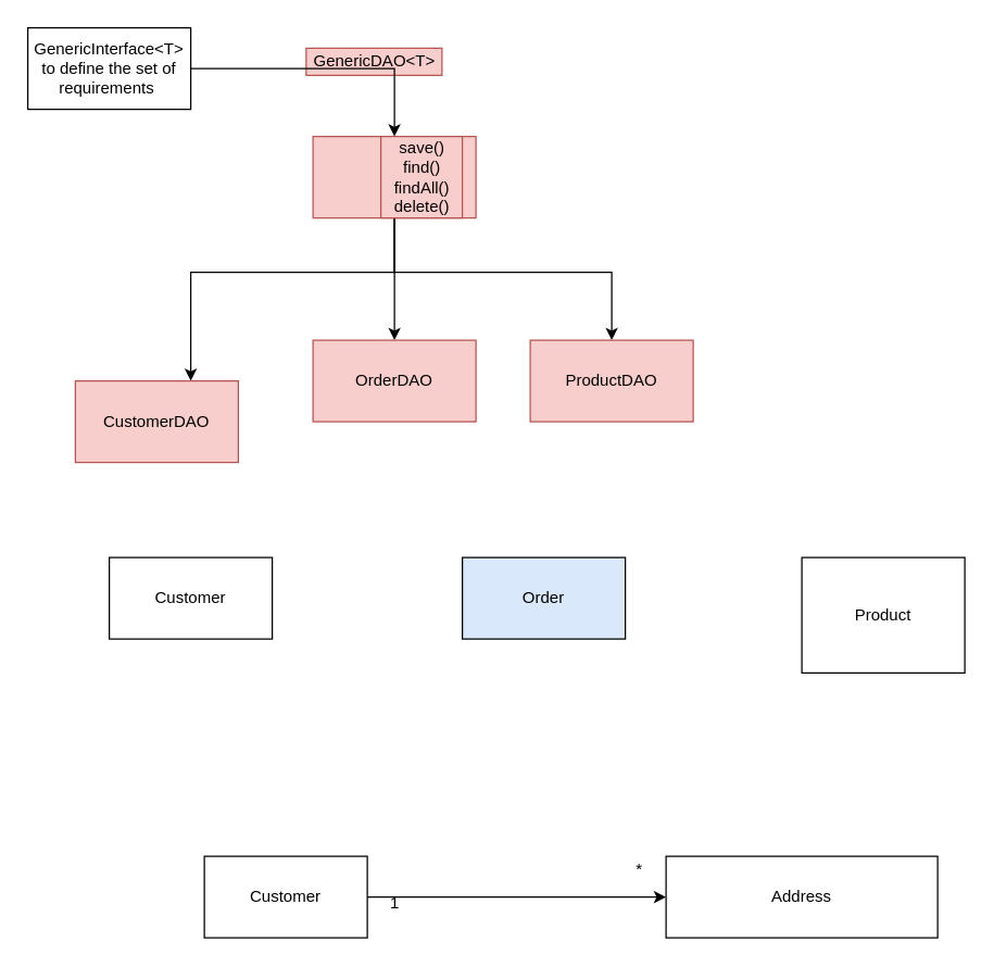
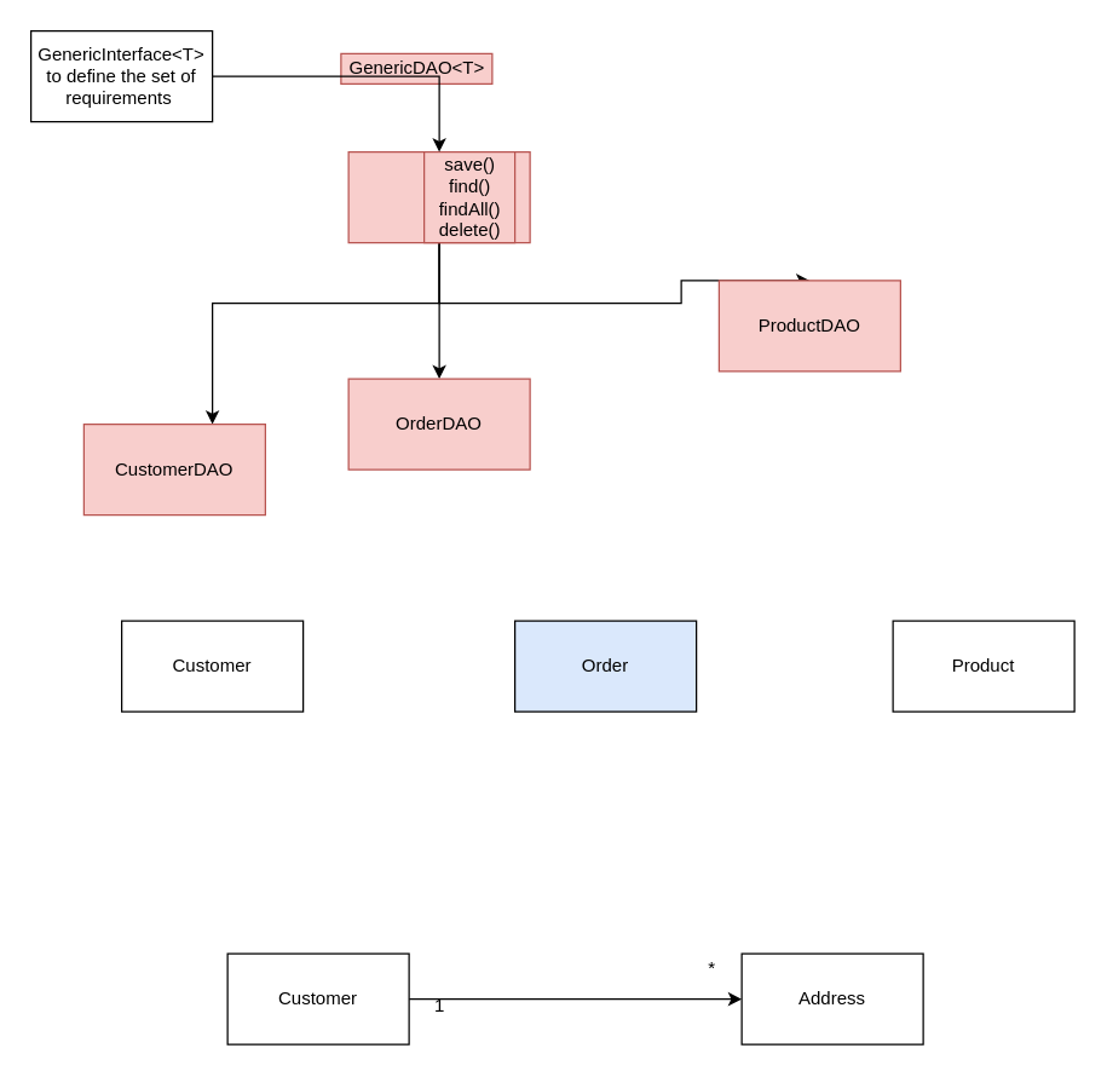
  <mxCell id="0" />
  <mxCell id="1" parent="0" />
  <mxCell id="2" style="edgeStyle=orthogonalEdgeStyle;rounded=0;orthogonalLoop=1;jettySize=auto;html=1;" parent="1" source="5" target="9" edge="1"><mxGeometry relative="1" as="geometry"><Array as="points"><mxPoint x="290" y="200" /><mxPoint x="140" y="200" /></Array></mxGeometry></mxCell>
  <mxCell id="3" style="edgeStyle=orthogonalEdgeStyle;rounded=0;orthogonalLoop=1;jettySize=auto;html=1;entryX=0.5;entryY=0;entryDx=0;entryDy=0;" parent="1" source="5" target="10" edge="1"><mxGeometry relative="1" as="geometry" /></mxCell>
  <mxCell id="4" style="edgeStyle=orthogonalEdgeStyle;rounded=0;orthogonalLoop=1;jettySize=auto;html=1;entryX=0.5;entryY=0;entryDx=0;entryDy=0;" parent="1" source="5" target="11" edge="1"><mxGeometry relative="1" as="geometry"><Array as="points"><mxPoint x="290" y="200" /><mxPoint x="450" y="200" /></Array></mxGeometry></mxCell>
  <mxCell id="5" value="" style="rounded=0;whiteSpace=wrap;html=1;fillColor=#f8cecc;strokeColor=#b85450;" parent="1" vertex="1"><mxGeometry x="230" y="100" width="120" height="60" as="geometry" /></mxCell>
  <mxCell id="6" value="Customer" style="rounded=0;whiteSpace=wrap;html=1;" parent="1" vertex="1"><mxGeometry x="80" y="410" width="120" height="60" as="geometry" /></mxCell>
  <mxCell id="7" value="Order" style="rounded=0;whiteSpace=wrap;html=1;fillColor=#dae8fc;" parent="1" vertex="1"><mxGeometry x="340" y="410" width="120" height="60" as="geometry" /></mxCell>
- <mxCell id="8" value="Product" style="rounded=0;whiteSpace=wrap;html=1;" parent="1" vertex="1"><mxGeometry x="590" y="410" width="120" height="85" as="geometry" /></mxCell>
+ <mxCell id="8" value="Product" style="rounded=0;whiteSpace=wrap;html=1;" parent="1" vertex="1"><mxGeometry x="590" y="410" width="120" height="60" as="geometry" /></mxCell>
  <mxCell id="9" value="CustomerDAO" style="rounded=0;whiteSpace=wrap;html=1;fillColor=#f8cecc;strokeColor=#b85450;" parent="1" vertex="1"><mxGeometry x="55" y="280" width="120" height="60" as="geometry" /></mxCell>
  <mxCell id="10" value="OrderDAO" style="rounded=0;whiteSpace=wrap;html=1;fillColor=#f8cecc;strokeColor=#b85450;" parent="1" vertex="1"><mxGeometry x="230" y="250" width="120" height="60" as="geometry" /></mxCell>
- <mxCell id="11" value="ProductDAO" style="rounded=0;whiteSpace=wrap;html=1;fillColor=#f8cecc;strokeColor=#b85450;" parent="1" vertex="1"><mxGeometry x="390" y="250" width="120" height="60" as="geometry" /></mxCell>
+ <mxCell id="11" value="ProductDAO" style="rounded=0;whiteSpace=wrap;html=1;fillColor=#f8cecc;strokeColor=#b85450;" parent="1" vertex="1"><mxGeometry x="475" y="185" width="120" height="60" as="geometry" /></mxCell>
  <mxCell id="12" value="save()&lt;br&gt;find()&lt;br&gt;findAll()&lt;br&gt;delete()" style="text;html=1;align=center;verticalAlign=middle;resizable=0;points=[];autosize=1;strokeColor=#b85450;fillColor=#f8cecc;" parent="1" vertex="1"><mxGeometry x="280" y="100" width="60" height="60" as="geometry" /></mxCell>
  <mxCell id="13" value="GenericDAO&amp;lt;T&amp;gt;" style="text;html=1;align=center;verticalAlign=middle;resizable=0;points=[];autosize=1;strokeColor=#b85450;fillColor=#f8cecc;" parent="1" vertex="1"><mxGeometry x="225" y="35" width="100" height="20" as="geometry" /></mxCell>
  <mxCell id="14" style="edgeStyle=orthogonalEdgeStyle;rounded=0;orthogonalLoop=1;jettySize=auto;html=1;" parent="1" source="15" target="5" edge="1"><mxGeometry relative="1" as="geometry" /></mxCell>
  <mxCell id="15" value="GenericInterface&amp;lt;T&amp;gt;&lt;br&gt;to define the set of requirements&amp;nbsp;" style="rounded=0;whiteSpace=wrap;html=1;" parent="1" vertex="1"><mxGeometry x="20" y="20" width="120" height="60" as="geometry" /></mxCell>
  <mxCell id="16" style="edgeStyle=orthogonalEdgeStyle;rounded=0;orthogonalLoop=1;jettySize=auto;html=1;entryX=0;entryY=0.5;entryDx=0;entryDy=0;" edge="1" parent="1" source="17" target="18"><mxGeometry relative="1" as="geometry" /></mxCell>
  <mxCell id="17" value="Customer" style="rounded=0;whiteSpace=wrap;html=1;" vertex="1" parent="1"><mxGeometry x="150" y="630" width="120" height="60" as="geometry" /></mxCell>
- <mxCell id="18" value="Address" style="rounded=0;whiteSpace=wrap;html=1;" vertex="1" parent="1"><mxGeometry x="490" y="630" width="200" height="60" as="geometry" /></mxCell>
+ <mxCell id="18" value="Address" style="rounded=0;whiteSpace=wrap;html=1;" vertex="1" parent="1"><mxGeometry x="490" y="630" width="120" height="60" as="geometry" /></mxCell>
  <mxCell id="19" value="1" style="text;html=1;align=center;verticalAlign=middle;resizable=0;points=[];autosize=1;strokeColor=none;fillColor=none;" vertex="1" parent="1"><mxGeometry x="280" y="655" width="20" height="20" as="geometry" /></mxCell>
  <mxCell id="20" value="*" style="text;html=1;align=center;verticalAlign=middle;resizable=0;points=[];autosize=1;strokeColor=none;fillColor=none;" vertex="1" parent="1"><mxGeometry x="460" y="630" width="20" height="20" as="geometry" /></mxCell>
